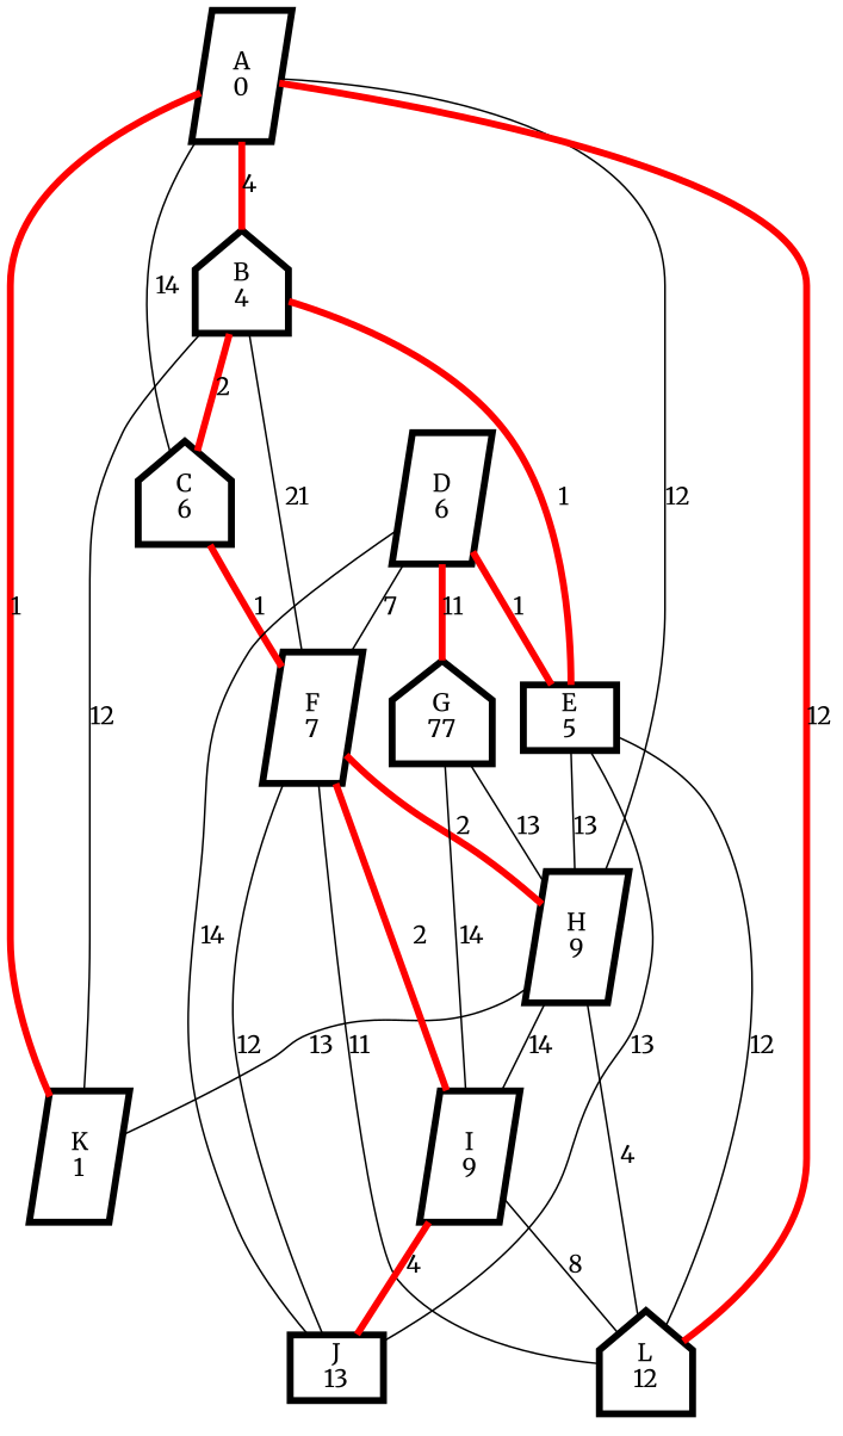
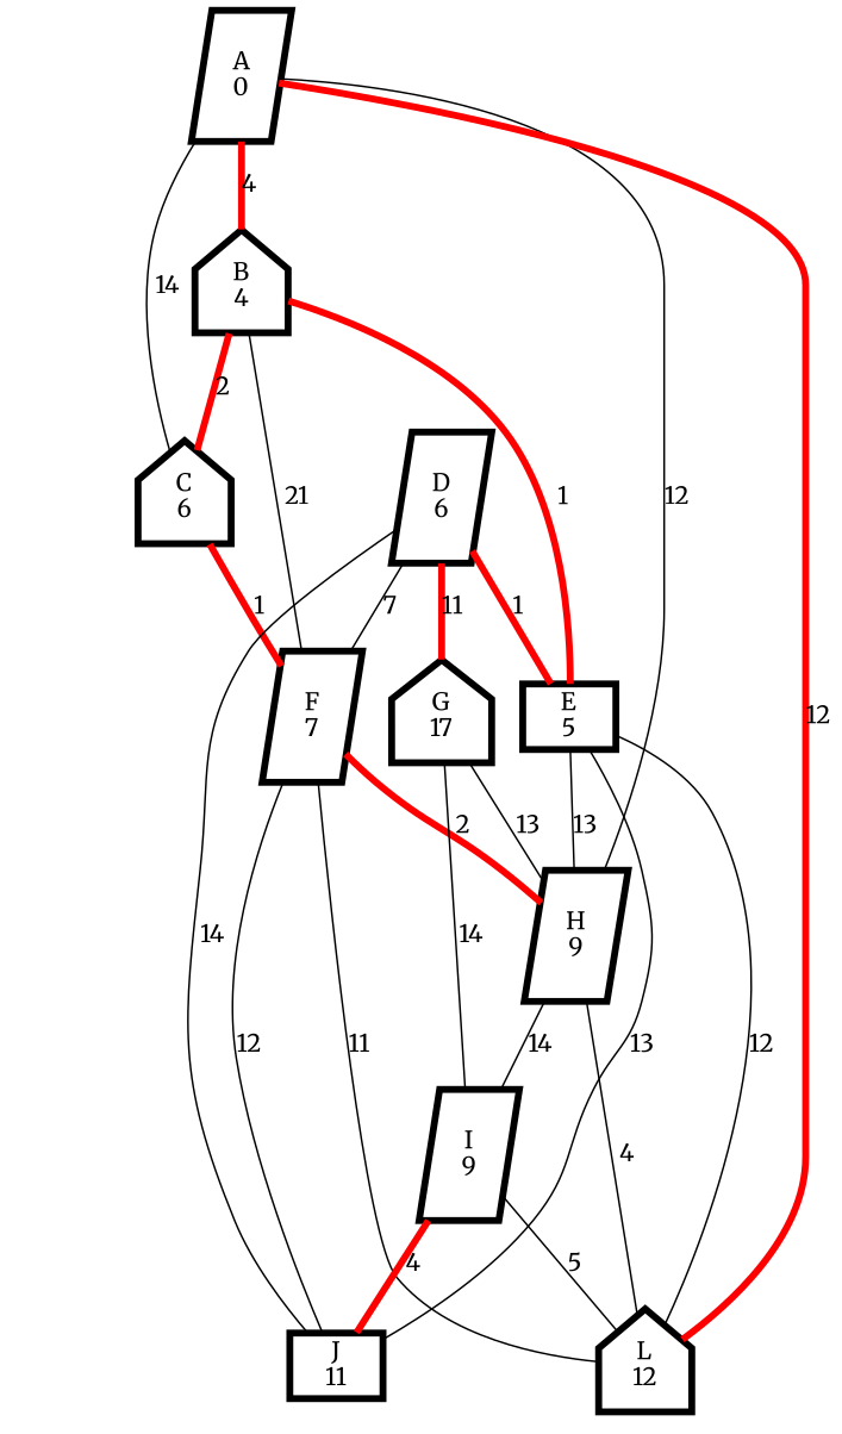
  graph {
    fontname=Merriweather
    node [fontname=Merriweather penwidth=4 shape=parallelogram]
    edge [fontname=Merriweather]
    n1 [label="A\n0"]
    n2 [label="B\n4" shape=house]
    n3 [label="C\n6" shape=house]
    n4 [label="H\n9"]
-   n5 [label="K\n1"]
    n6 [label="L\n12" shape=house]
    n7 [label="E\n5" shape=box]
    n8 [label="F\n7"]
    n9 [label="I\n9"]
-   n10 [label="J\n13" shape=box]
+   n10 [label="J\n11" shape=box]
    n11 [label="D\n6"]
-   n12 [label="G\n77" shape=house]
+   n12 [label="G\n17" shape=house]
    n1 -- n2 [color=red label=4 penwidth=4]
    n1 -- n3 [label=14]
    n1 -- n4 [label=12]
-   n1 -- n5 [color=red label=1 penwidth=4]
    n1 -- n6 [color=red label=12 penwidth=4]
    n2 -- n3 [color=red label=2 penwidth=4]
-   n2 -- n5 [label=12]
    n2 -- n7 [color=red label=1 penwidth=4]
    n2 -- n8 [label=21]
    n3 -- n8 [color=red label=1 penwidth=4]
-   n4 -- n5 [label=13]
    n4 -- n6 [label=4]
    n4 -- n9 [label=14]
    n7 -- n4 [label=13]
    n7 -- n6 [label=12]
    n7 -- n10 [label=13]
    n8 -- n4 [color=red label=2 penwidth=4]
    n8 -- n6 [label=11]
-   n8 -- n9 [color=red label=2 penwidth=4]
    n8 -- n10 [label=12]
-   n9 -- n6 [label=8]
+   n9 -- n6 [label=5]
    n9 -- n10 [color=red label=4 penwidth=4]
    n11 -- n7 [color=red label=1 penwidth=4]
    n11 -- n8 [label=7]
    n11 -- n10 [label=14]
    n11 -- n12 [color=red label=11 penwidth=4]
    n12 -- n4 [label=13]
    n12 -- n9 [label=14]
  }
